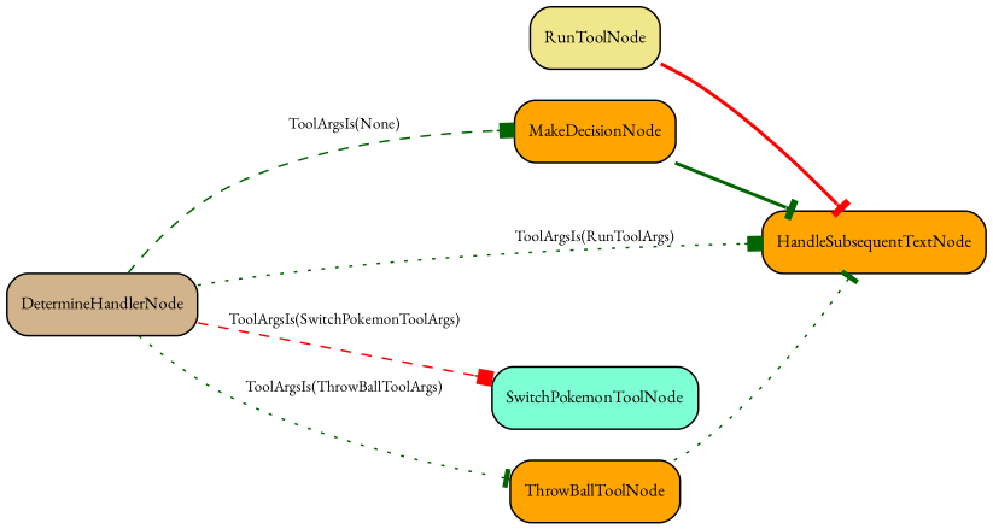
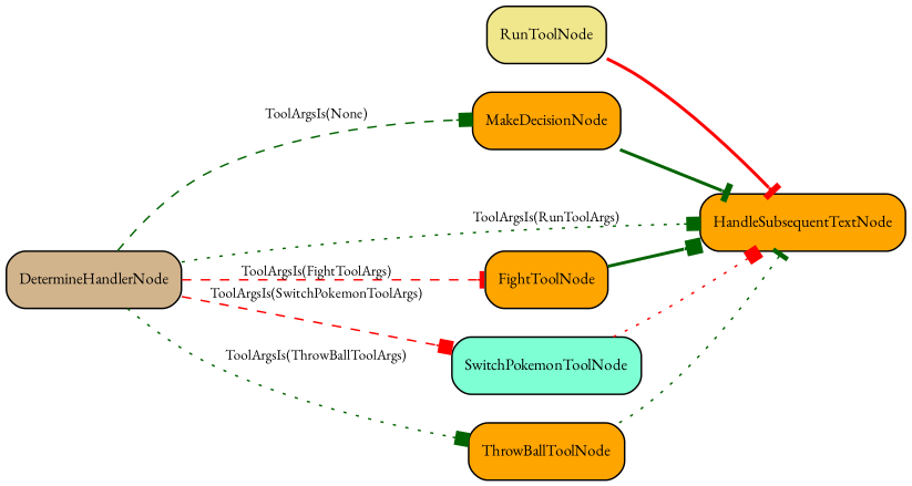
  digraph {
    compound=true
    fontname="EB Garamond"
    rankdir=LR
    node [fillcolor=orange fontname="EB Garamond" fontsize=10 shape=box style="rounded,filled"]
    edge [arrowhead=box color=darkgreen fontname="EB Garamond" fontsize=9 style=dotted]
    n1 [label=MakeDecisionNode]
    n2 [label=HandleSubsequentTextNode]
    n3 [fillcolor=khaki label=RunToolNode]
+   n4 [label=FightToolNode]
    n5 [fillcolor=aquamarine label=SwitchPokemonToolNode]
    n6 [label=ThrowBallToolNode]
    n7 [fillcolor=tan label=DetermineHandlerNode]
    n1 -> n2 [arrowhead=tee style=bold]
    n3 -> n2 [arrowhead=tee color=red style=bold]
+   n4 -> n2 [style=bold]
+   n5 -> n2 [color=red]
    n6 -> n2 [arrowhead=tee]
    n7 -> n1 [label="ToolArgsIs(None)" style=dashed]
    n7 -> n2 [label="ToolArgsIs(RunToolArgs)"]
+   n7 -> n4 [arrowhead=tee color=red label="ToolArgsIs(FightToolArgs)" style=dashed]
    n7 -> n5 [color=red label="ToolArgsIs(SwitchPokemonToolArgs)" style=dashed]
-   n7 -> n6 [arrowhead=tee label="ToolArgsIs(ThrowBallToolArgs)"]
+   n7 -> n6 [label="ToolArgsIs(ThrowBallToolArgs)"]
  }
